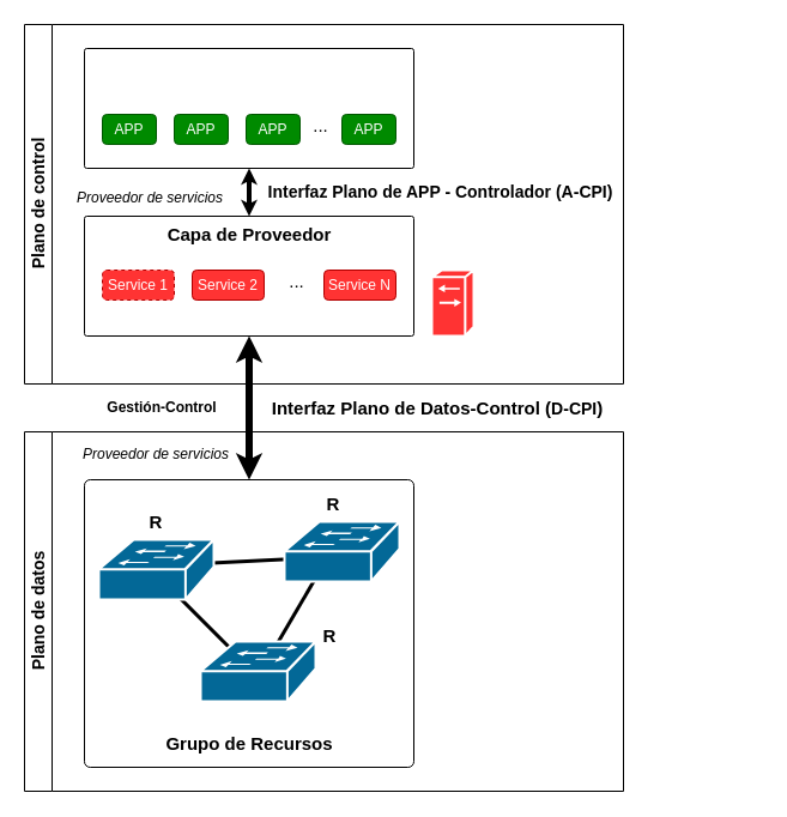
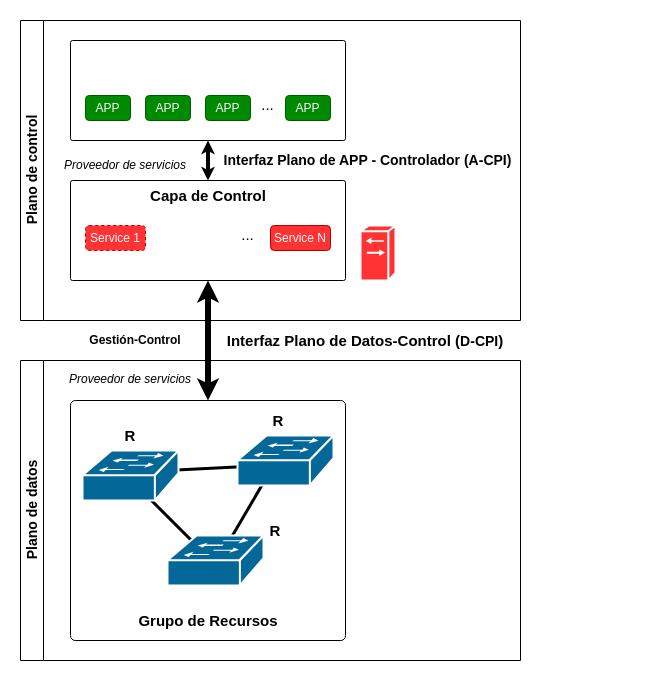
  <mxCell id="0" />
  <mxCell id="1" parent="0" />
  <mxCell id="2" value="&lt;font style=&quot;font-size: 14px;&quot;&gt;Plano de control&lt;/font&gt;" style="swimlane;horizontal=0;whiteSpace=wrap;html=1;startSize=23;strokeWidth=1;" parent="1" vertex="1"><mxGeometry x="20" y="20" width="500" height="300" as="geometry" /></mxCell>
  <mxCell id="3" value="" style="rounded=1;whiteSpace=wrap;html=1;arcSize=2;" parent="2" vertex="1"><mxGeometry x="50" y="160" width="275" height="100" as="geometry" /></mxCell>
  <mxCell id="4" value="" style="shape=mxgraph.cisco.switches.generic_softswitch;html=1;pointerEvents=1;dashed=0;fillColor=#FF3333;strokeColor=#ffffff;strokeWidth=2;verticalLabelPosition=bottom;verticalAlign=top;align=center;outlineConnect=0;" parent="2" vertex="1"><mxGeometry x="340" y="205" width="35" height="55" as="geometry" /></mxCell>
  <mxCell id="5" value="" style="rounded=1;whiteSpace=wrap;html=1;arcSize=2;" parent="2" vertex="1"><mxGeometry x="50" y="20" width="275" height="100" as="geometry" /></mxCell>
- <mxCell id="6" value="&lt;font style=&quot;font-size: 15px;&quot;&gt;&lt;b&gt;Capa de Proveedor&lt;/b&gt;&lt;/font&gt;" style="text;html=1;align=center;verticalAlign=middle;whiteSpace=wrap;rounded=0;" parent="2" vertex="1"><mxGeometry x="75.5" y="160" width="224" height="30" as="geometry" /></mxCell>
+ <mxCell id="6" value="&lt;font style=&quot;font-size: 15px;&quot;&gt;&lt;b&gt;Capa de Control&lt;/b&gt;&lt;/font&gt;" style="text;html=1;align=center;verticalAlign=middle;whiteSpace=wrap;rounded=0;" parent="2" vertex="1"><mxGeometry x="75.5" y="160" width="224" height="30" as="geometry" /></mxCell>
  <mxCell id="7" value="APP" style="rounded=1;whiteSpace=wrap;html=1;fillColor=#008a00;fontColor=#ffffff;strokeColor=#005700;" parent="2" vertex="1"><mxGeometry x="65" y="75" width="45" height="25" as="geometry" /></mxCell>
  <mxCell id="8" value="APP" style="rounded=1;whiteSpace=wrap;html=1;fillColor=#008a00;fontColor=#ffffff;strokeColor=#005700;" parent="2" vertex="1"><mxGeometry x="125" y="75" width="45" height="25" as="geometry" /></mxCell>
  <mxCell id="9" value="APP" style="rounded=1;whiteSpace=wrap;html=1;fillColor=#008a00;fontColor=#ffffff;strokeColor=#005700;" parent="2" vertex="1"><mxGeometry x="185" y="75" width="45" height="25" as="geometry" /></mxCell>
  <mxCell id="10" value="APP" style="rounded=1;whiteSpace=wrap;html=1;fillColor=#008a00;fontColor=#ffffff;strokeColor=#005700;" parent="2" vertex="1"><mxGeometry x="265" y="75" width="45" height="25" as="geometry" /></mxCell>
  <mxCell id="11" value="&lt;font style=&quot;font-size: 15px;&quot;&gt;...&lt;/font&gt;" style="text;html=1;align=center;verticalAlign=middle;whiteSpace=wrap;rounded=0;" parent="2" vertex="1"><mxGeometry x="230" y="80" width="35" height="7.5" as="geometry" /></mxCell>
  <mxCell id="12" value="" style="endArrow=classic;startArrow=classic;html=1;rounded=0;strokeWidth=4;endSize=1;startSize=1;exitX=0.5;exitY=0;exitDx=0;exitDy=0;entryX=0.5;entryY=1;entryDx=0;entryDy=0;" parent="2" source="6" target="5" edge="1"><mxGeometry width="50" height="50" relative="1" as="geometry"><mxPoint x="180" y="150" as="sourcePoint" /><mxPoint x="180" y="120" as="targetPoint" /></mxGeometry></mxCell>
  <mxCell id="13" value="&lt;b&gt;&lt;font style=&quot;font-size: 14px;&quot;&gt;Interfaz Plano de APP - Controlador (A-CPI)&lt;/font&gt;&lt;/b&gt;" style="text;html=1;align=center;verticalAlign=middle;whiteSpace=wrap;rounded=0;" parent="2" vertex="1"><mxGeometry x="185" y="125" width="325" height="30" as="geometry" /></mxCell>
  <mxCell id="14" value="Service 1" style="rounded=1;whiteSpace=wrap;html=1;fillColor=#FF3333;strokeColor=#B20000;fontColor=#ffffff;dashed=1;" vertex="1" parent="2"><mxGeometry x="65" y="205" width="60" height="25" as="geometry" /></mxCell>
- <mxCell id="15" value="Service 2" style="rounded=1;whiteSpace=wrap;html=1;fillColor=#FF3333;strokeColor=#B20000;fontColor=#ffffff;" vertex="1" parent="2"><mxGeometry x="140" y="205" width="60" height="25" as="geometry" /></mxCell>
  <mxCell id="16" value="Service N" style="rounded=1;whiteSpace=wrap;html=1;fillColor=#FF3333;strokeColor=#B20000;fontColor=#ffffff;" vertex="1" parent="2"><mxGeometry x="250" y="205" width="60" height="25" as="geometry" /></mxCell>
  <mxCell id="17" value="&lt;font style=&quot;font-size: 15px;&quot;&gt;...&lt;/font&gt;" style="text;html=1;align=center;verticalAlign=middle;whiteSpace=wrap;rounded=0;" vertex="1" parent="2"><mxGeometry x="210" y="210" width="35" height="7.5" as="geometry" /></mxCell>
  <mxCell id="18" value="&lt;i&gt;Proveedor de servicios&lt;/i&gt;" style="text;html=1;align=center;verticalAlign=middle;whiteSpace=wrap;rounded=0;" vertex="1" parent="2"><mxGeometry x="15" y="130" width="180" height="30" as="geometry" /></mxCell>
  <mxCell id="19" value="&lt;font style=&quot;font-size: 14px;&quot;&gt;Plano de datos&lt;/font&gt;" style="swimlane;horizontal=0;whiteSpace=wrap;html=1;startSize=23;" parent="1" vertex="1"><mxGeometry x="20" y="360" width="500" height="300" as="geometry"><mxRectangle x="120" y="330" width="35" height="115" as="alternateBounds" /></mxGeometry></mxCell>
  <mxCell id="20" value="" style="rounded=1;whiteSpace=wrap;html=1;arcSize=2;" parent="19" vertex="1"><mxGeometry x="50" y="40" width="275" height="240" as="geometry" /></mxCell>
  <mxCell id="21" value="" style="endArrow=none;html=1;rounded=0;exitX=0.5;exitY=0.98;exitDx=0;exitDy=0;exitPerimeter=0;strokeWidth=3;entryX=0.87;entryY=0.74;entryDx=0;entryDy=0;entryPerimeter=0;" parent="19" edge="1"><mxGeometry width="50" height="50" relative="1" as="geometry"><mxPoint x="265" y="104" as="sourcePoint" /><mxPoint x="146" y="110" as="targetPoint" /></mxGeometry></mxCell>
  <mxCell id="22" value="" style="endArrow=none;html=1;rounded=0;exitX=0.5;exitY=0.98;exitDx=0;exitDy=0;exitPerimeter=0;strokeWidth=3;entryX=0.5;entryY=0.98;entryDx=0;entryDy=0;entryPerimeter=0;" parent="19" edge="1"><mxGeometry width="50" height="50" relative="1" as="geometry"><mxPoint x="195" y="204" as="sourcePoint" /><mxPoint x="110" y="119" as="targetPoint" /></mxGeometry></mxCell>
  <mxCell id="23" value="" style="endArrow=none;html=1;rounded=0;strokeWidth=3;entryX=0.5;entryY=0.98;entryDx=0;entryDy=0;entryPerimeter=0;" parent="19" edge="1"><mxGeometry width="50" height="50" relative="1" as="geometry"><mxPoint x="253" y="105" as="sourcePoint" /><mxPoint x="195" y="204" as="targetPoint" /></mxGeometry></mxCell>
  <mxCell id="24" value="" style="shape=mxgraph.cisco.switches.workgroup_switch;html=1;pointerEvents=1;dashed=0;fillColor=#036897;strokeColor=#ffffff;strokeWidth=2;verticalLabelPosition=bottom;verticalAlign=top;align=center;outlineConnect=0;" parent="19" vertex="1"><mxGeometry x="62" y="90" width="96" height="50" as="geometry" /></mxCell>
  <mxCell id="25" value="" style="shape=mxgraph.cisco.switches.workgroup_switch;html=1;pointerEvents=1;dashed=0;fillColor=#036897;strokeColor=#ffffff;strokeWidth=2;verticalLabelPosition=bottom;verticalAlign=top;align=center;outlineConnect=0;" parent="19" vertex="1"><mxGeometry x="217" y="75" width="96" height="50" as="geometry" /></mxCell>
  <mxCell id="26" value="" style="shape=mxgraph.cisco.switches.workgroup_switch;html=1;pointerEvents=1;dashed=0;fillColor=#036897;strokeColor=#ffffff;strokeWidth=2;verticalLabelPosition=bottom;verticalAlign=top;align=center;outlineConnect=0;" parent="19" vertex="1"><mxGeometry x="147" y="175" width="96" height="50" as="geometry" /></mxCell>
  <mxCell id="27" value="&lt;font style=&quot;font-size: 15px;&quot;&gt;&lt;b&gt;Grupo de Recursos&lt;/b&gt;&lt;/font&gt;" style="text;html=1;align=center;verticalAlign=middle;whiteSpace=wrap;rounded=0;" parent="19" vertex="1"><mxGeometry x="75.5" y="245" width="224" height="30" as="geometry" /></mxCell>
  <mxCell id="28" value="&lt;font style=&quot;font-size: 15px;&quot;&gt;&lt;b&gt;R&lt;/b&gt;&lt;/font&gt;" style="text;html=1;align=center;verticalAlign=middle;whiteSpace=wrap;rounded=0;" vertex="1" parent="19"><mxGeometry x="95" y="60" width="30" height="30" as="geometry" /></mxCell>
  <mxCell id="29" value="&lt;font style=&quot;font-size: 15px;&quot;&gt;&lt;b&gt;R&lt;/b&gt;&lt;/font&gt;" style="text;html=1;align=center;verticalAlign=middle;whiteSpace=wrap;rounded=0;" vertex="1" parent="19"><mxGeometry x="243" y="45" width="30" height="30" as="geometry" /></mxCell>
  <mxCell id="30" value="&lt;font style=&quot;font-size: 15px;&quot;&gt;&lt;b&gt;R&lt;/b&gt;&lt;/font&gt;" style="text;html=1;align=center;verticalAlign=middle;whiteSpace=wrap;rounded=0;" vertex="1" parent="19"><mxGeometry x="240" y="155" width="30" height="30" as="geometry" /></mxCell>
  <mxCell id="31" value="&lt;i&gt;Proveedor de servicios&lt;/i&gt;" style="text;html=1;align=center;verticalAlign=middle;whiteSpace=wrap;rounded=0;" vertex="1" parent="19"><mxGeometry x="20" y="3.5" width="180" height="30" as="geometry" /></mxCell>
  <mxCell id="32" value="" style="endArrow=classic;startArrow=classic;html=1;rounded=0;exitX=0.5;exitY=0;exitDx=0;exitDy=0;strokeWidth=6;endSize=3;startSize=3;entryX=0.5;entryY=1;entryDx=0;entryDy=0;" parent="1" source="20" target="3" edge="1"><mxGeometry width="50" height="50" relative="1" as="geometry"><mxPoint x="205" y="390" as="sourcePoint" /><mxPoint x="205" y="290" as="targetPoint" /></mxGeometry></mxCell>
  <mxCell id="33" value="&lt;font style=&quot;font-size: 15px;&quot;&gt;&lt;b&gt;Interfaz Plano de Datos-Control&amp;nbsp;&lt;/b&gt;&lt;/font&gt;&lt;font style=&quot;background-color: transparent; color: light-dark(rgb(0, 0, 0), rgb(255, 255, 255)); font-size: 15px;&quot;&gt;&lt;b&gt;(&lt;/b&gt;&lt;/font&gt;&lt;b style=&quot;background-color: transparent; color: light-dark(rgb(0, 0, 0), rgb(255, 255, 255));&quot;&gt;&lt;font style=&quot;font-size: 14px;&quot;&gt;D-CPI&lt;/font&gt;&lt;font style=&quot;font-size: 15px;&quot;&gt;)&lt;/font&gt;&lt;/b&gt;" style="text;html=1;align=center;verticalAlign=middle;whiteSpace=wrap;rounded=0;" parent="1" vertex="1"><mxGeometry x="95" y="325" width="540" height="30" as="geometry" /></mxCell>
  <mxCell id="34" value="&lt;b&gt;Gestión-Control&lt;/b&gt;" style="text;html=1;align=center;verticalAlign=middle;whiteSpace=wrap;rounded=0;" vertex="1" parent="1"><mxGeometry x="45" y="325" width="180" height="30" as="geometry" /></mxCell>
